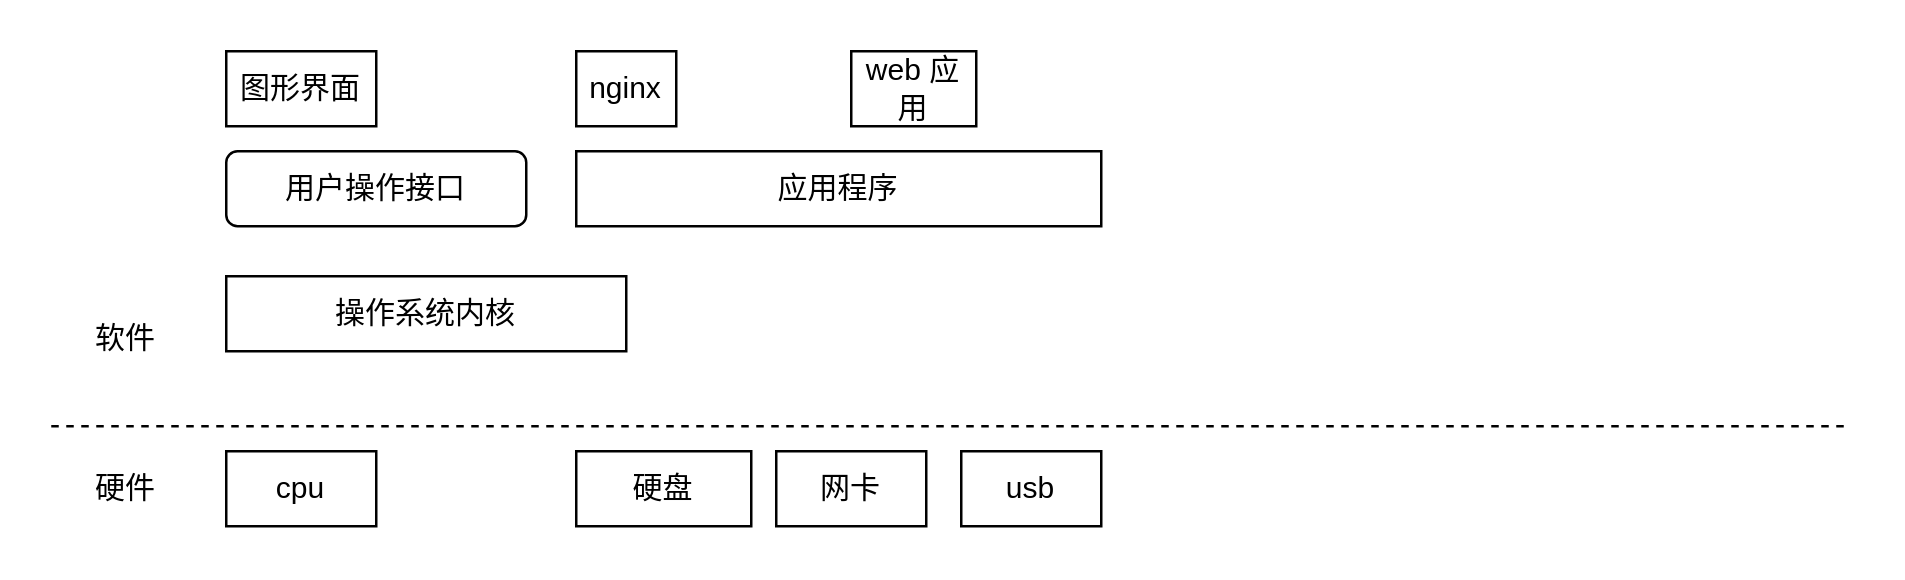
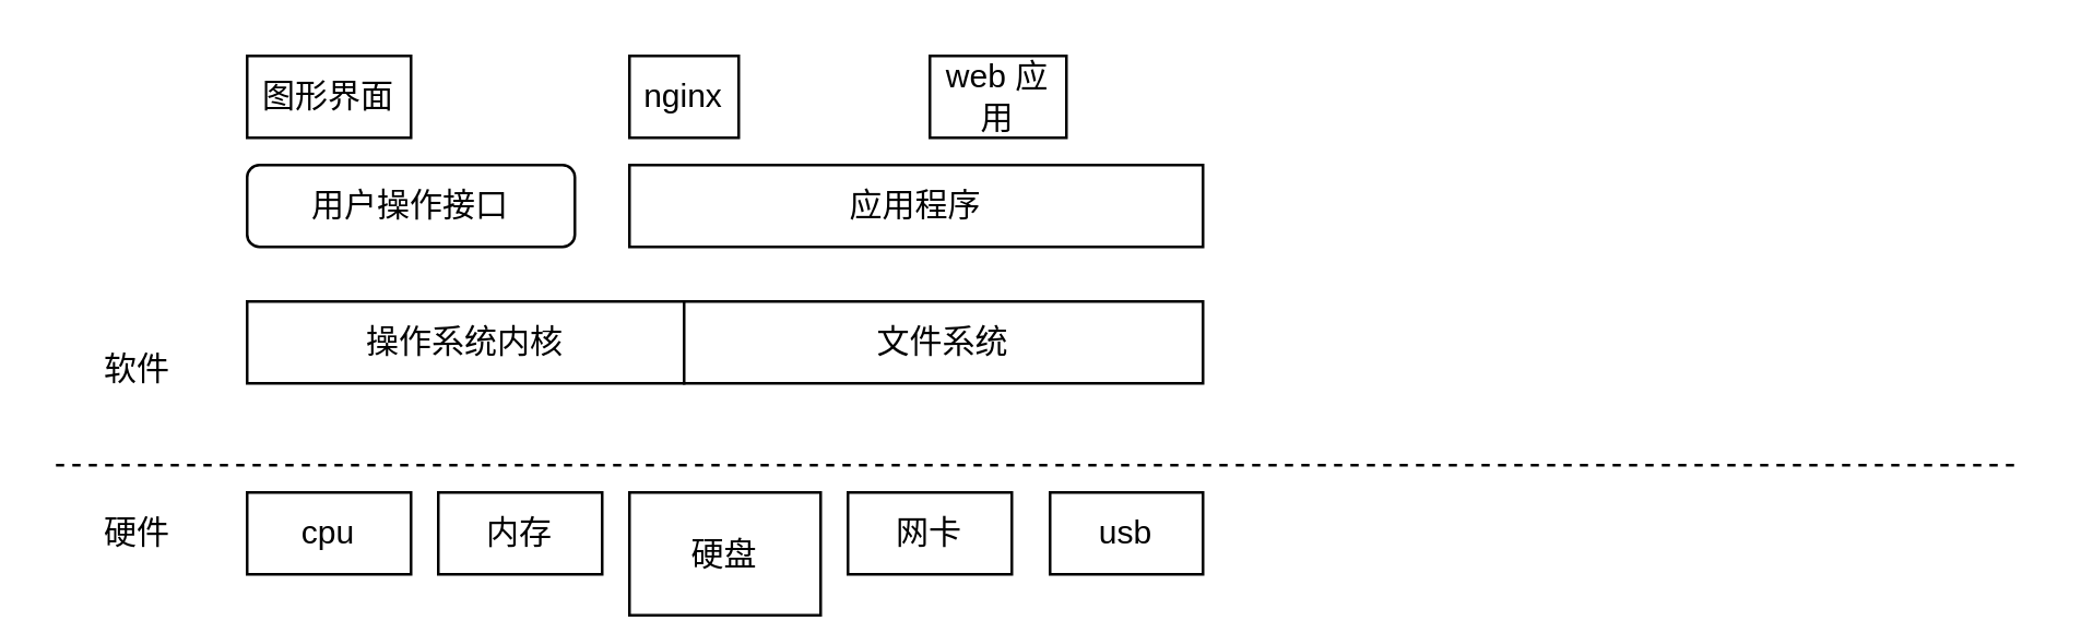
  <mxCell id="0" />
  <mxCell id="1" parent="0" />
  <mxCell id="2" value="" style="endArrow=none;dashed=1;html=1;rounded=0;" edge="1" parent="1"><mxGeometry width="50" height="50" relative="1" as="geometry"><mxPoint x="20" y="170" as="sourcePoint" /><mxPoint x="740" y="170" as="targetPoint" /></mxGeometry></mxCell>
  <mxCell id="3" value="硬件" style="text;html=1;strokeColor=none;fillColor=none;align=center;verticalAlign=middle;whiteSpace=wrap;rounded=0;" vertex="1" parent="1"><mxGeometry x="20" y="180" width="60" height="30" as="geometry" /></mxCell>
  <mxCell id="4" value="软件" style="text;html=1;strokeColor=none;fillColor=none;align=center;verticalAlign=middle;whiteSpace=wrap;rounded=0;" vertex="1" parent="1"><mxGeometry x="20" y="120" width="60" height="30" as="geometry" /></mxCell>
  <mxCell id="5" value="cpu" style="rounded=0;whiteSpace=wrap;html=1;" vertex="1" parent="1"><mxGeometry x="90" y="180" width="60" height="30" as="geometry" /></mxCell>
- <mxCell id="7" value="硬盘" style="rounded=0;whiteSpace=wrap;html=1;" vertex="1" parent="1"><mxGeometry x="230" y="180" width="70" height="30" as="geometry" /></mxCell>
+ <mxCell id="6" value="内存" style="rounded=0;whiteSpace=wrap;html=1;" vertex="1" parent="1"><mxGeometry x="160" y="180" width="60" height="30" as="geometry" /></mxCell>
+ <mxCell id="7" value="硬盘" style="rounded=0;whiteSpace=wrap;html=1;" vertex="1" parent="1"><mxGeometry x="230" y="180" width="70" height="45" as="geometry" /></mxCell>
  <mxCell id="8" value="网卡" style="rounded=0;whiteSpace=wrap;html=1;" vertex="1" parent="1"><mxGeometry x="310" y="180" width="60" height="30" as="geometry" /></mxCell>
  <mxCell id="9" value="usb" style="rounded=0;whiteSpace=wrap;html=1;" vertex="1" parent="1"><mxGeometry x="384" y="180" width="56" height="30" as="geometry" /></mxCell>
  <mxCell id="10" value="操作系统内核" style="rounded=0;whiteSpace=wrap;html=1;" vertex="1" parent="1"><mxGeometry x="90" y="110" width="160" height="30" as="geometry" /></mxCell>
+ <mxCell id="11" value="文件系统" style="rounded=0;whiteSpace=wrap;html=1;" vertex="1" parent="1"><mxGeometry x="250" y="110" width="190" height="30" as="geometry" /></mxCell>
  <mxCell id="12" value="用户操作接口" style="whiteSpace=wrap;html=1;rounded=1;" vertex="1" parent="1"><mxGeometry x="90" y="60" width="120" height="30" as="geometry" /></mxCell>
  <mxCell id="13" value="图形界面" style="rounded=0;whiteSpace=wrap;html=1;" vertex="1" parent="1"><mxGeometry x="90" y="20" width="60" height="30" as="geometry" /></mxCell>
  <mxCell id="14" value="应用程序" style="rounded=0;whiteSpace=wrap;html=1;" vertex="1" parent="1"><mxGeometry x="230" y="60" width="210" height="30" as="geometry" /></mxCell>
  <mxCell id="15" value="nginx" style="rounded=0;whiteSpace=wrap;html=1;" vertex="1" parent="1"><mxGeometry x="230" y="20" width="40" height="30" as="geometry" /></mxCell>
  <mxCell id="16" value="web 应用" style="rounded=0;whiteSpace=wrap;html=1;" vertex="1" parent="1"><mxGeometry x="340" y="20" width="50" height="30" as="geometry" /></mxCell>
